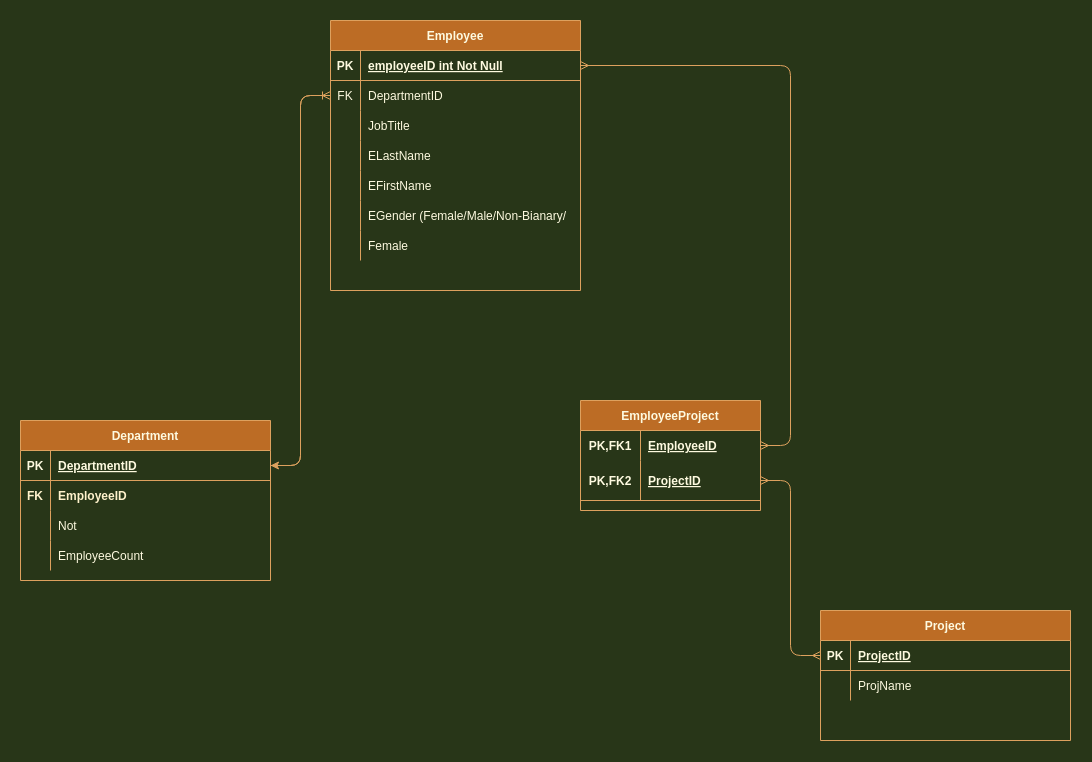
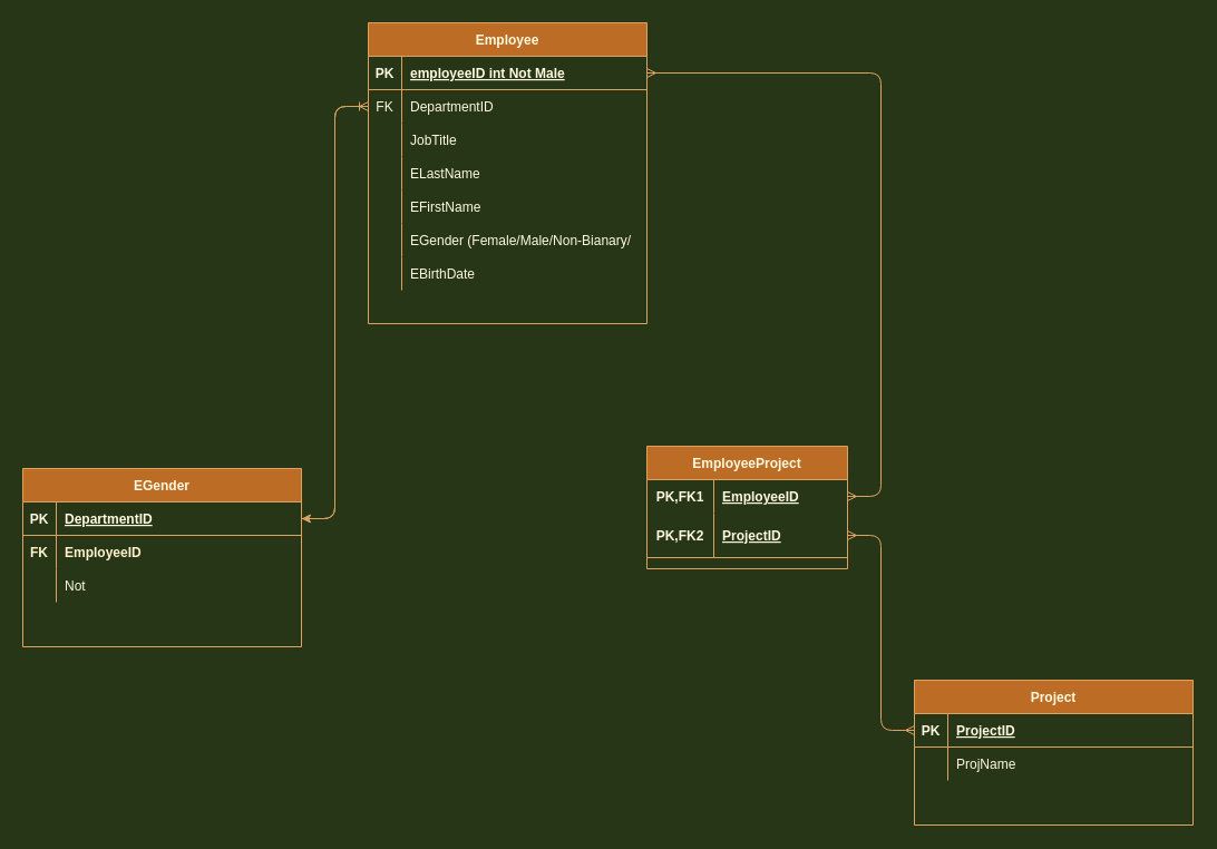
  <mxCell id="0" />
  <mxCell id="1" parent="0" />
- <mxCell id="2" value="Department" style="shape=table;startSize=30;container=1;collapsible=1;childLayout=tableLayout;fixedRows=1;rowLines=0;fontStyle=1;align=center;resizeLast=1;fillColor=#BC6C25;strokeColor=#DDA15E;fontColor=#FEFAE0;" parent="1" vertex="1"><mxGeometry x="20" y="420" width="250" height="160" as="geometry" /></mxCell>
+ <mxCell id="2" value="EGender" style="shape=table;startSize=30;container=1;collapsible=1;childLayout=tableLayout;fixedRows=1;rowLines=0;fontStyle=1;align=center;resizeLast=1;fillColor=#BC6C25;strokeColor=#DDA15E;fontColor=#FEFAE0;" parent="1" vertex="1"><mxGeometry x="20" y="420" width="250" height="160" as="geometry" /></mxCell>
  <mxCell id="3" value="" style="shape=partialRectangle;collapsible=0;dropTarget=0;pointerEvents=0;fillColor=none;points=[[0,0.5],[1,0.5]];portConstraint=eastwest;top=0;left=0;right=0;bottom=1;strokeColor=#DDA15E;fontColor=#FEFAE0;" parent="2" vertex="1"><mxGeometry y="30" width="250" height="30" as="geometry" /></mxCell>
  <mxCell id="4" value="PK" style="shape=partialRectangle;overflow=hidden;connectable=0;fillColor=none;top=0;left=0;bottom=0;right=0;fontStyle=1;strokeColor=#DDA15E;fontColor=#FEFAE0;" parent="3" vertex="1"><mxGeometry width="30" height="30" as="geometry" /></mxCell>
  <mxCell id="5" value="DepartmentID" style="shape=partialRectangle;overflow=hidden;connectable=0;fillColor=none;top=0;left=0;bottom=0;right=0;align=left;spacingLeft=6;fontStyle=5;strokeColor=#DDA15E;fontColor=#FEFAE0;" parent="3" vertex="1"><mxGeometry x="30" width="220" height="30" as="geometry" /></mxCell>
  <mxCell id="6" value="" style="shape=partialRectangle;collapsible=0;dropTarget=0;pointerEvents=0;fillColor=none;top=0;left=0;bottom=0;right=0;points=[[0,0.5],[1,0.5]];portConstraint=eastwest;rounded=0;sketch=0;strokeColor=#DDA15E;fontColor=#FEFAE0;" vertex="1" parent="2"><mxGeometry y="60" width="250" height="30" as="geometry" /></mxCell>
  <mxCell id="7" value="FK" style="shape=partialRectangle;connectable=0;fillColor=none;top=0;left=0;bottom=0;right=0;fontStyle=1;overflow=hidden;fontColor=#FFF2CC;" vertex="1" parent="6"><mxGeometry width="30" height="30" as="geometry" /></mxCell>
  <mxCell id="8" value="EmployeeID" style="shape=partialRectangle;connectable=0;fillColor=none;top=0;left=0;bottom=0;right=0;align=left;spacingLeft=6;fontStyle=1;overflow=hidden;fontColor=#FFF2CC;" vertex="1" parent="6"><mxGeometry x="30" width="220" height="30" as="geometry" /></mxCell>
  <mxCell id="9" value="" style="shape=partialRectangle;collapsible=0;dropTarget=0;pointerEvents=0;fillColor=none;points=[[0,0.5],[1,0.5]];portConstraint=eastwest;top=0;left=0;right=0;bottom=0;strokeColor=#DDA15E;fontColor=#FEFAE0;" parent="2" vertex="1"><mxGeometry y="90" width="250" height="30" as="geometry" /></mxCell>
  <mxCell id="10" value="" style="shape=partialRectangle;overflow=hidden;connectable=0;fillColor=none;top=0;left=0;bottom=0;right=0;strokeColor=#DDA15E;fontColor=#FEFAE0;" parent="9" vertex="1"><mxGeometry width="30" height="30" as="geometry" /></mxCell>
  <mxCell id="11" value="Not" style="shape=partialRectangle;overflow=hidden;connectable=0;fillColor=none;top=0;left=0;bottom=0;right=0;align=left;spacingLeft=6;strokeColor=#DDA15E;fontColor=#FEFAE0;" parent="9" vertex="1"><mxGeometry x="30" width="220" height="30" as="geometry" /></mxCell>
  <mxCell id="12" value="" style="shape=partialRectangle;collapsible=0;dropTarget=0;pointerEvents=0;fillColor=none;points=[[0,0.5],[1,0.5]];portConstraint=eastwest;top=0;left=0;right=0;bottom=0;strokeColor=#DDA15E;fontColor=#FEFAE0;" parent="2" vertex="1"><mxGeometry y="120" width="250" height="30" as="geometry" /></mxCell>
  <mxCell id="13" value="" style="shape=partialRectangle;overflow=hidden;connectable=0;fillColor=none;top=0;left=0;bottom=0;right=0;strokeColor=#DDA15E;fontColor=#FEFAE0;" parent="12" vertex="1"><mxGeometry width="30" height="30" as="geometry" /></mxCell>
- <mxCell id="14" value="EmployeeCount" style="shape=partialRectangle;overflow=hidden;connectable=0;fillColor=none;top=0;left=0;bottom=0;right=0;align=left;spacingLeft=6;strokeColor=#DDA15E;fontColor=#FEFAE0;" parent="12" vertex="1"><mxGeometry x="30" width="220" height="30" as="geometry" /></mxCell>
  <mxCell id="15" value="Project" style="shape=table;startSize=30;container=1;collapsible=1;childLayout=tableLayout;fixedRows=1;rowLines=0;fontStyle=1;align=center;resizeLast=1;fillColor=#BC6C25;strokeColor=#DDA15E;fontColor=#FEFAE0;" parent="1" vertex="1"><mxGeometry x="820" y="610" width="250" height="130" as="geometry" /></mxCell>
  <mxCell id="16" value="" style="shape=partialRectangle;collapsible=0;dropTarget=0;pointerEvents=0;fillColor=none;points=[[0,0.5],[1,0.5]];portConstraint=eastwest;top=0;left=0;right=0;bottom=1;strokeColor=#DDA15E;fontColor=#FEFAE0;" parent="15" vertex="1"><mxGeometry y="30" width="250" height="30" as="geometry" /></mxCell>
  <mxCell id="17" value="PK" style="shape=partialRectangle;overflow=hidden;connectable=0;fillColor=none;top=0;left=0;bottom=0;right=0;fontStyle=1;strokeColor=#DDA15E;fontColor=#FEFAE0;" parent="16" vertex="1"><mxGeometry width="30" height="30" as="geometry" /></mxCell>
  <mxCell id="18" value="ProjectID" style="shape=partialRectangle;overflow=hidden;connectable=0;fillColor=none;top=0;left=0;bottom=0;right=0;align=left;spacingLeft=6;fontStyle=5;strokeColor=#DDA15E;fontColor=#FEFAE0;" parent="16" vertex="1"><mxGeometry x="30" width="220" height="30" as="geometry" /></mxCell>
  <mxCell id="19" value="" style="shape=partialRectangle;collapsible=0;dropTarget=0;pointerEvents=0;fillColor=none;points=[[0,0.5],[1,0.5]];portConstraint=eastwest;top=0;left=0;right=0;bottom=0;strokeColor=#DDA15E;fontColor=#FEFAE0;" parent="15" vertex="1"><mxGeometry y="60" width="250" height="30" as="geometry" /></mxCell>
  <mxCell id="20" value="" style="shape=partialRectangle;overflow=hidden;connectable=0;fillColor=none;top=0;left=0;bottom=0;right=0;strokeColor=#DDA15E;fontColor=#FEFAE0;" parent="19" vertex="1"><mxGeometry width="30" height="30" as="geometry" /></mxCell>
  <mxCell id="21" value="ProjName" style="shape=partialRectangle;overflow=hidden;connectable=0;fillColor=none;top=0;left=0;bottom=0;right=0;align=left;spacingLeft=6;strokeColor=#DDA15E;fontColor=#FEFAE0;" parent="19" vertex="1"><mxGeometry x="30" width="220" height="30" as="geometry" /></mxCell>
  <mxCell id="22" value="" style="shape=partialRectangle;collapsible=0;dropTarget=0;pointerEvents=0;fillColor=none;top=0;left=0;bottom=0;right=0;points=[[0,0.5],[1,0.5]];portConstraint=eastwest;strokeColor=#DDA15E;fontColor=#FEFAE0;" vertex="1" parent="15"><mxGeometry y="90" width="250" height="30" as="geometry" /></mxCell>
  <mxCell id="23" value="" style="shape=partialRectangle;connectable=0;fillColor=none;top=0;left=0;bottom=0;right=0;editable=1;overflow=hidden;strokeColor=#DDA15E;fontColor=#FEFAE0;" vertex="1" parent="22"><mxGeometry width="30" height="30" as="geometry" /></mxCell>
  <mxCell id="24" value="Employee" style="shape=table;startSize=30;container=1;collapsible=1;childLayout=tableLayout;fixedRows=1;rowLines=0;fontStyle=1;align=center;resizeLast=1;fillColor=#BC6C25;strokeColor=#DDA15E;fontColor=#FEFAE0;" parent="1" vertex="1"><mxGeometry x="330" y="20" width="250" height="270" as="geometry" /></mxCell>
  <mxCell id="25" value="" style="shape=partialRectangle;collapsible=0;dropTarget=0;pointerEvents=0;fillColor=none;points=[[0,0.5],[1,0.5]];portConstraint=eastwest;top=0;left=0;right=0;bottom=1;strokeColor=#DDA15E;fontColor=#FEFAE0;" parent="24" vertex="1"><mxGeometry y="30" width="250" height="30" as="geometry" /></mxCell>
  <mxCell id="26" value="PK" style="shape=partialRectangle;overflow=hidden;connectable=0;fillColor=none;top=0;left=0;bottom=0;right=0;fontStyle=1;strokeColor=#DDA15E;fontColor=#FEFAE0;" parent="25" vertex="1"><mxGeometry width="30" height="30" as="geometry" /></mxCell>
- <mxCell id="27" value="employeeID int Not Null" style="shape=partialRectangle;overflow=hidden;connectable=0;fillColor=none;top=0;left=0;bottom=0;right=0;align=left;spacingLeft=6;fontStyle=5;strokeColor=#DDA15E;fontColor=#FEFAE0;" parent="25" vertex="1"><mxGeometry x="30" width="220" height="30" as="geometry" /></mxCell>
+ <mxCell id="27" value="employeeID int Not Male" style="shape=partialRectangle;overflow=hidden;connectable=0;fillColor=none;top=0;left=0;bottom=0;right=0;align=left;spacingLeft=6;fontStyle=5;strokeColor=#DDA15E;fontColor=#FEFAE0;" parent="25" vertex="1"><mxGeometry x="30" width="220" height="30" as="geometry" /></mxCell>
  <mxCell id="28" value="" style="shape=partialRectangle;collapsible=0;dropTarget=0;pointerEvents=0;fillColor=none;top=0;left=0;bottom=0;right=0;points=[[0,0.5],[1,0.5]];portConstraint=eastwest;strokeColor=#DDA15E;fontColor=#FEFAE0;" vertex="1" parent="24"><mxGeometry y="60" width="250" height="30" as="geometry" /></mxCell>
  <mxCell id="29" value="FK" style="shape=partialRectangle;connectable=0;fillColor=none;top=0;left=0;bottom=0;right=0;fontStyle=0;overflow=hidden;strokeColor=#DDA15E;fontColor=#FEFAE0;" vertex="1" parent="28"><mxGeometry width="30" height="30" as="geometry" /></mxCell>
  <mxCell id="30" value="DepartmentID" style="shape=partialRectangle;connectable=0;fillColor=none;top=0;left=0;bottom=0;right=0;align=left;spacingLeft=6;fontStyle=0;overflow=hidden;strokeColor=#DDA15E;fontColor=#FEFAE0;" vertex="1" parent="28"><mxGeometry x="30" width="220" height="30" as="geometry" /></mxCell>
  <mxCell id="31" value="" style="shape=partialRectangle;collapsible=0;dropTarget=0;pointerEvents=0;fillColor=none;points=[[0,0.5],[1,0.5]];portConstraint=eastwest;top=0;left=0;right=0;bottom=0;strokeColor=#DDA15E;fontColor=#FEFAE0;" parent="24" vertex="1"><mxGeometry y="90" width="250" height="30" as="geometry" /></mxCell>
  <mxCell id="32" value="" style="shape=partialRectangle;overflow=hidden;connectable=0;fillColor=none;top=0;left=0;bottom=0;right=0;strokeColor=#DDA15E;fontColor=#FEFAE0;" parent="31" vertex="1"><mxGeometry width="30" height="30" as="geometry" /></mxCell>
  <mxCell id="33" value="JobTitle" style="shape=partialRectangle;overflow=hidden;connectable=0;fillColor=none;top=0;left=0;bottom=0;right=0;align=left;spacingLeft=6;strokeColor=#DDA15E;fontColor=#FEFAE0;" parent="31" vertex="1"><mxGeometry x="30" width="220" height="30" as="geometry" /></mxCell>
  <mxCell id="34" value="" style="shape=partialRectangle;collapsible=0;dropTarget=0;pointerEvents=0;fillColor=none;top=0;left=0;bottom=0;right=0;points=[[0,0.5],[1,0.5]];portConstraint=eastwest;strokeColor=#DDA15E;fontColor=#FEFAE0;" vertex="1" parent="24"><mxGeometry y="120" width="250" height="30" as="geometry" /></mxCell>
  <mxCell id="35" value="" style="shape=partialRectangle;connectable=0;fillColor=none;top=0;left=0;bottom=0;right=0;editable=1;overflow=hidden;strokeColor=#DDA15E;fontColor=#FEFAE0;" vertex="1" parent="34"><mxGeometry width="30" height="30" as="geometry" /></mxCell>
  <mxCell id="36" value="ELastName" style="shape=partialRectangle;connectable=0;fillColor=none;top=0;left=0;bottom=0;right=0;align=left;spacingLeft=6;overflow=hidden;strokeColor=#DDA15E;fontColor=#FEFAE0;" vertex="1" parent="34"><mxGeometry x="30" width="220" height="30" as="geometry" /></mxCell>
  <mxCell id="37" value="" style="shape=partialRectangle;collapsible=0;dropTarget=0;pointerEvents=0;fillColor=none;top=0;left=0;bottom=0;right=0;points=[[0,0.5],[1,0.5]];portConstraint=eastwest;strokeColor=#DDA15E;fontColor=#FEFAE0;" vertex="1" parent="24"><mxGeometry y="150" width="250" height="30" as="geometry" /></mxCell>
  <mxCell id="38" value="" style="shape=partialRectangle;connectable=0;fillColor=none;top=0;left=0;bottom=0;right=0;editable=1;overflow=hidden;strokeColor=#DDA15E;fontColor=#FEFAE0;" vertex="1" parent="37"><mxGeometry width="30" height="30" as="geometry" /></mxCell>
  <mxCell id="39" value="EFirstName" style="shape=partialRectangle;connectable=0;fillColor=none;top=0;left=0;bottom=0;right=0;align=left;spacingLeft=6;overflow=hidden;strokeColor=#DDA15E;fontColor=#FEFAE0;" vertex="1" parent="37"><mxGeometry x="30" width="220" height="30" as="geometry" /></mxCell>
  <mxCell id="40" value="" style="shape=partialRectangle;collapsible=0;dropTarget=0;pointerEvents=0;fillColor=none;top=0;left=0;bottom=0;right=0;points=[[0,0.5],[1,0.5]];portConstraint=eastwest;strokeColor=#DDA15E;fontColor=#FEFAE0;" vertex="1" parent="24"><mxGeometry y="180" width="250" height="30" as="geometry" /></mxCell>
  <mxCell id="41" value="" style="shape=partialRectangle;connectable=0;fillColor=none;top=0;left=0;bottom=0;right=0;editable=1;overflow=hidden;strokeColor=#DDA15E;fontColor=#FEFAE0;" vertex="1" parent="40"><mxGeometry width="30" height="30" as="geometry" /></mxCell>
  <mxCell id="42" value="EGender (Female/Male/Non-Bianary/" style="shape=partialRectangle;connectable=0;fillColor=none;top=0;left=0;bottom=0;right=0;align=left;spacingLeft=6;overflow=hidden;strokeColor=#DDA15E;fontColor=#FEFAE0;" vertex="1" parent="40"><mxGeometry x="30" width="220" height="30" as="geometry" /></mxCell>
  <mxCell id="43" value="" style="shape=partialRectangle;collapsible=0;dropTarget=0;pointerEvents=0;fillColor=none;top=0;left=0;bottom=0;right=0;points=[[0,0.5],[1,0.5]];portConstraint=eastwest;strokeColor=#DDA15E;fontColor=#FEFAE0;" vertex="1" parent="24"><mxGeometry y="210" width="250" height="30" as="geometry" /></mxCell>
  <mxCell id="44" value="" style="shape=partialRectangle;connectable=0;fillColor=none;top=0;left=0;bottom=0;right=0;editable=1;overflow=hidden;strokeColor=#DDA15E;fontColor=#FEFAE0;" vertex="1" parent="43"><mxGeometry width="30" height="30" as="geometry" /></mxCell>
- <mxCell id="45" value="Female" style="shape=partialRectangle;connectable=0;fillColor=none;top=0;left=0;bottom=0;right=0;align=left;spacingLeft=6;overflow=hidden;strokeColor=#DDA15E;fontColor=#FEFAE0;" vertex="1" parent="43"><mxGeometry x="30" width="220" height="30" as="geometry" /></mxCell>
+ <mxCell id="45" value="EBirthDate" style="shape=partialRectangle;connectable=0;fillColor=none;top=0;left=0;bottom=0;right=0;align=left;spacingLeft=6;overflow=hidden;strokeColor=#DDA15E;fontColor=#FEFAE0;" vertex="1" parent="43"><mxGeometry x="30" width="220" height="30" as="geometry" /></mxCell>
  <mxCell id="46" value="" style="shape=partialRectangle;collapsible=0;dropTarget=0;pointerEvents=0;fillColor=none;top=0;left=0;bottom=0;right=0;points=[[0,0.5],[1,0.5]];portConstraint=eastwest;strokeColor=#DDA15E;fontColor=#FEFAE0;" vertex="1" parent="24"><mxGeometry y="240" width="250" height="30" as="geometry" /></mxCell>
  <mxCell id="47" value="" style="shape=partialRectangle;connectable=0;fillColor=none;top=0;left=0;bottom=0;right=0;editable=1;overflow=hidden;strokeColor=#DDA15E;fontColor=#FEFAE0;" vertex="1" parent="46"><mxGeometry width="30" height="30" as="geometry" /></mxCell>
  <mxCell id="48" value="EmployeeProject" style="shape=table;startSize=30;container=1;collapsible=1;childLayout=tableLayout;fixedRows=1;rowLines=0;fontStyle=1;align=center;resizeLast=1;fillColor=#BC6C25;strokeColor=#DDA15E;fontColor=#FEFAE0;" vertex="1" parent="1"><mxGeometry x="580" y="400" width="180" height="110" as="geometry" /></mxCell>
  <mxCell id="49" value="" style="shape=partialRectangle;collapsible=0;dropTarget=0;pointerEvents=0;fillColor=none;top=0;left=0;bottom=0;right=0;points=[[0,0.5],[1,0.5]];portConstraint=eastwest;strokeColor=#DDA15E;fontColor=#FEFAE0;" vertex="1" parent="48"><mxGeometry y="30" width="180" height="30" as="geometry" /></mxCell>
  <mxCell id="50" value="PK,FK1" style="shape=partialRectangle;connectable=0;fillColor=none;top=0;left=0;bottom=0;right=0;fontStyle=1;overflow=hidden;strokeColor=#DDA15E;fontColor=#FEFAE0;" vertex="1" parent="49"><mxGeometry width="60" height="30" as="geometry" /></mxCell>
  <mxCell id="51" value="EmployeeID" style="shape=partialRectangle;connectable=0;fillColor=none;top=0;left=0;bottom=0;right=0;align=left;spacingLeft=6;fontStyle=5;overflow=hidden;strokeColor=#DDA15E;fontColor=#FEFAE0;" vertex="1" parent="49"><mxGeometry x="60" width="120" height="30" as="geometry" /></mxCell>
  <mxCell id="52" value="" style="shape=partialRectangle;collapsible=0;dropTarget=0;pointerEvents=0;fillColor=none;top=0;left=0;bottom=1;right=0;points=[[0,0.5],[1,0.5]];portConstraint=eastwest;strokeColor=#DDA15E;fontColor=#FEFAE0;" vertex="1" parent="48"><mxGeometry y="60" width="180" height="40" as="geometry" /></mxCell>
  <mxCell id="53" value="PK,FK2" style="shape=partialRectangle;connectable=0;fillColor=none;top=0;left=0;bottom=0;right=0;fontStyle=1;overflow=hidden;strokeColor=#DDA15E;fontColor=#FEFAE0;" vertex="1" parent="52"><mxGeometry width="60" height="40" as="geometry" /></mxCell>
  <mxCell id="54" value="ProjectID" style="shape=partialRectangle;connectable=0;fillColor=none;top=0;left=0;bottom=0;right=0;align=left;spacingLeft=6;fontStyle=5;overflow=hidden;strokeColor=#DDA15E;fontColor=#FEFAE0;" vertex="1" parent="52"><mxGeometry x="60" width="120" height="40" as="geometry" /></mxCell>
  <mxCell id="55" value="" style="edgeStyle=entityRelationEdgeStyle;fontSize=12;html=1;endArrow=ERmany;startArrow=ERmany;strokeColor=#DDA15E;fontColor=#FEFAE0;labelBackgroundColor=#283618;" edge="1" parent="1" source="49" target="25"><mxGeometry width="100" height="100" relative="1" as="geometry"><mxPoint x="0" y="530" as="sourcePoint" /><mxPoint x="100" y="430" as="targetPoint" /></mxGeometry></mxCell>
  <mxCell id="56" value="" style="edgeStyle=entityRelationEdgeStyle;fontSize=12;html=1;endArrow=ERmany;startArrow=ERmany;strokeColor=#DDA15E;fontColor=#FEFAE0;labelBackgroundColor=#283618;" edge="1" parent="1" source="52" target="16"><mxGeometry width="100" height="100" relative="1" as="geometry"><mxPoint x="350" y="640" as="sourcePoint" /><mxPoint x="450" y="540" as="targetPoint" /></mxGeometry></mxCell>
  <mxCell id="57" value="" style="edgeStyle=entityRelationEdgeStyle;fontSize=12;html=1;endArrow=ERoneToMany;entryX=0;entryY=0.5;entryDx=0;entryDy=0;strokeColor=#DDA15E;fontColor=#FEFAE0;labelBackgroundColor=#283618;" edge="1" parent="1" source="3" target="28"><mxGeometry width="100" height="100" relative="1" as="geometry"><mxPoint x="-164" y="65" as="sourcePoint" /><mxPoint x="390" y="70" as="targetPoint" /></mxGeometry></mxCell>
  <mxCell id="58" style="edgeStyle=orthogonalEdgeStyle;curved=0;rounded=1;sketch=0;orthogonalLoop=1;jettySize=auto;html=1;exitX=0;exitY=0.5;exitDx=0;exitDy=0;entryX=1;entryY=0.5;entryDx=0;entryDy=0;strokeColor=#DDA15E;fillColor=#BC6C25;fontColor=#FEFAE0;" edge="1" parent="1" source="28" target="3"><mxGeometry relative="1" as="geometry" /></mxCell>
